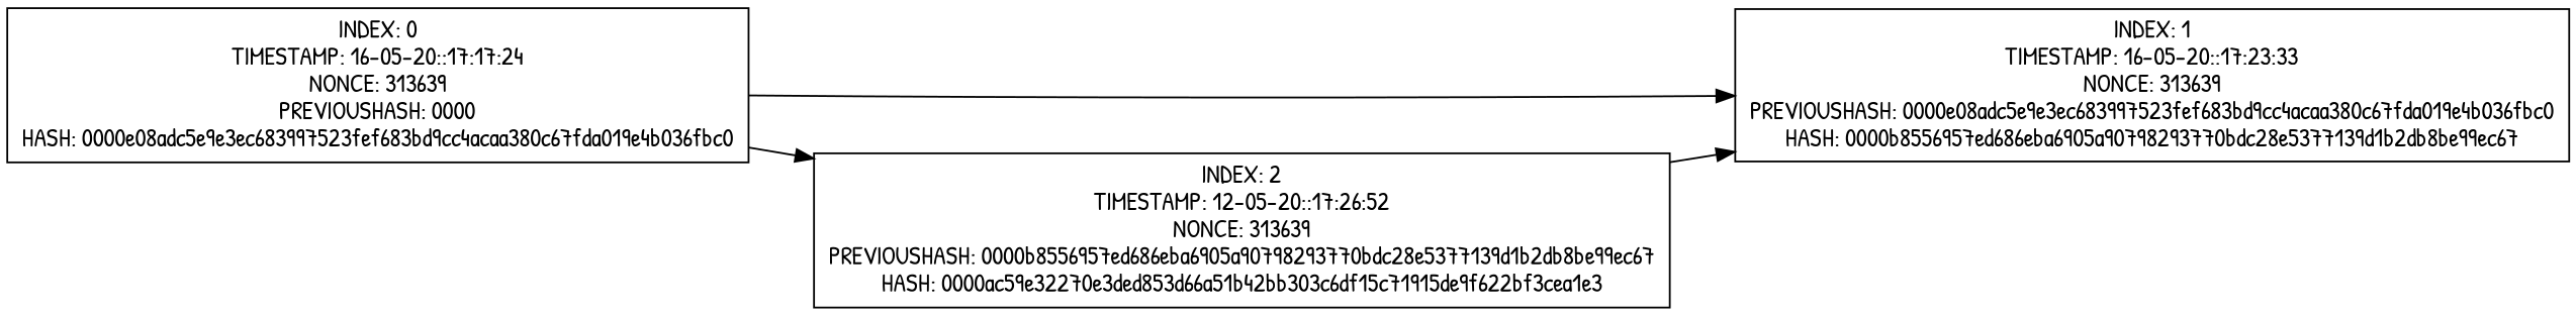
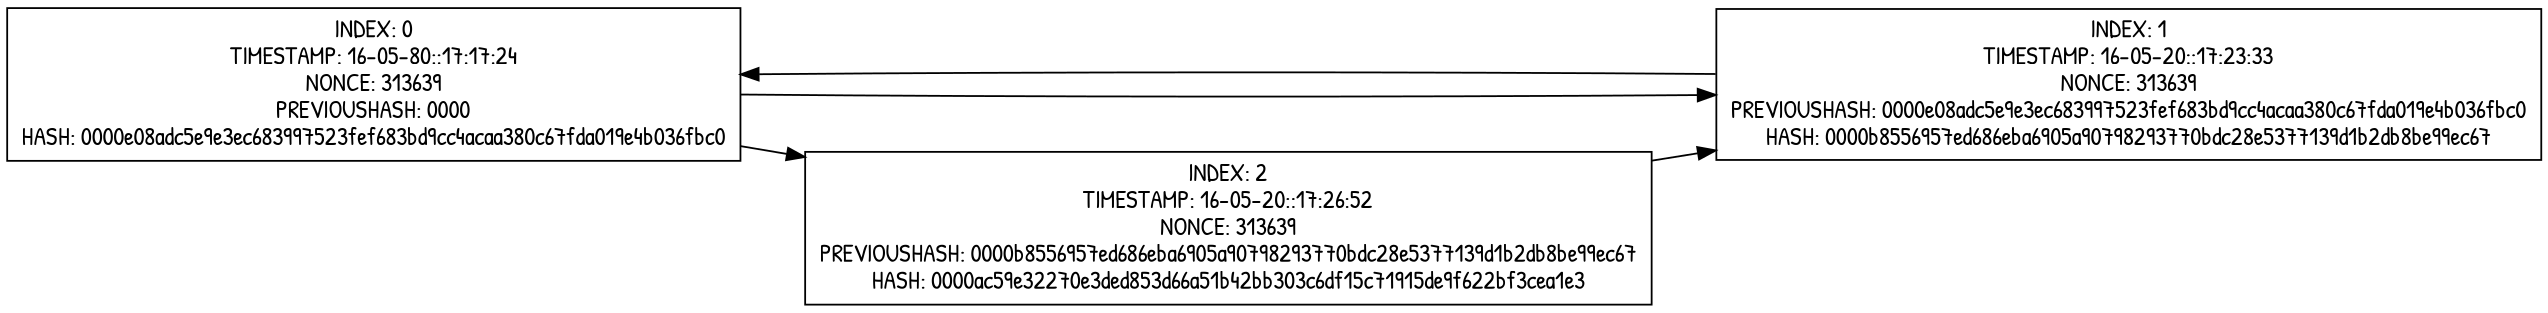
  digraph {
    fontname="Patrick Hand"
    rankdir=LR
    node [fontname="Patrick Hand" shape=record]
    edge [fontname="Patrick Hand"]
-   n1 [label=<INDEX: 0<BR/>TIMESTAMP: 16-05-20::17:17:24<BR/>NONCE: 313639<BR/>PREVIOUSHASH: 0000<BR/>HASH: 0000e08adc5e9e3ec683997523fef683bd9cc4acaa380c67fda019e4b036fbc0 >]
+   n1 [label=<INDEX: 0<BR/>TIMESTAMP: 16-05-80::17:17:24<BR/>NONCE: 313639<BR/>PREVIOUSHASH: 0000<BR/>HASH: 0000e08adc5e9e3ec683997523fef683bd9cc4acaa380c67fda019e4b036fbc0 >]
    n2 [label=<INDEX: 1<BR/>TIMESTAMP: 16-05-20::17:23:33<BR/>NONCE: 313639<BR/>PREVIOUSHASH: 0000e08adc5e9e3ec683997523fef683bd9cc4acaa380c67fda019e4b036fbc0<BR/>HASH: 0000b8556957ed686eba6905a90798293770bdc28e5377139d1b2db8be99ec67 >]
-   n3 [label=<INDEX: 2<BR/>TIMESTAMP: 12-05-20::17:26:52<BR/>NONCE: 313639<BR/>PREVIOUSHASH: 0000b8556957ed686eba6905a90798293770bdc28e5377139d1b2db8be99ec67<BR/>HASH: 0000ac59e32270e3ded853d66a51b42bb303c6df15c71915de9f622bf3cea1e3 >]
+   n3 [label=<INDEX: 2<BR/>TIMESTAMP: 16-05-20::17:26:52<BR/>NONCE: 313639<BR/>PREVIOUSHASH: 0000b8556957ed686eba6905a90798293770bdc28e5377139d1b2db8be99ec67<BR/>HASH: 0000ac59e32270e3ded853d66a51b42bb303c6df15c71915de9f622bf3cea1e3 >]
    n1 -> n2
    n1 -> n3
+   n2 -> n1
    n3 -> n2
  }
